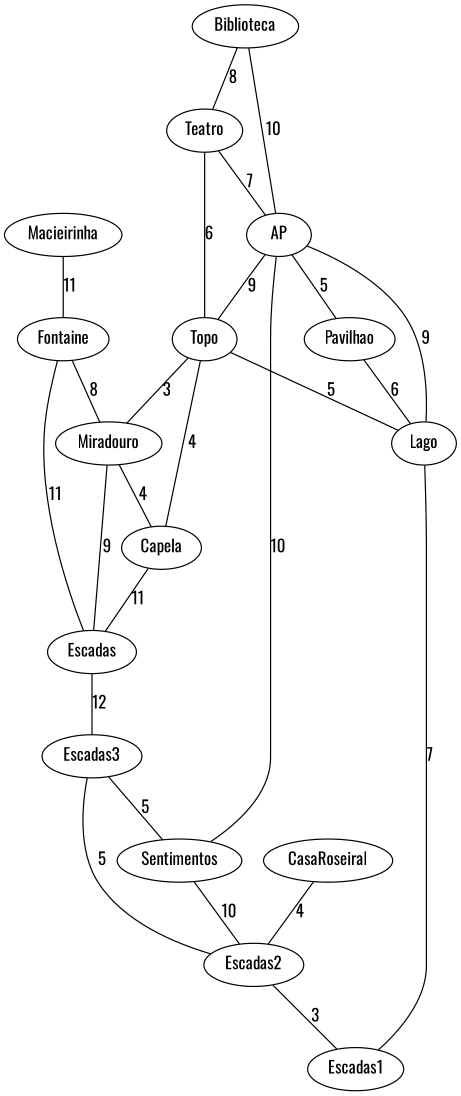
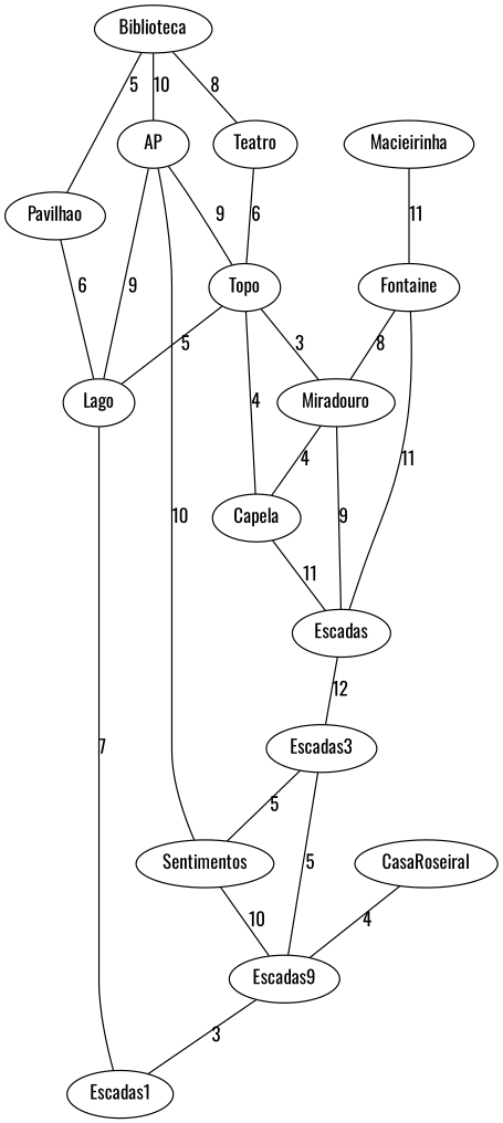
  graph {
    fontname=Oswald
    node [fontname=Oswald]
    edge [fontname=Oswald]
    Biblioteca
    Teatro
    AP
    Topo
    Pavilhao
    Lago
    Sentimentos
    Miradouro
    Capela
    Escadas1
    n11 [label=Escadas]
    Macieirinha
    Fontaine
    Escadas3
-   Escadas2
+   Escadas2 [label=Escadas9]
    CasaRoseiral
    Biblioteca -- Teatro [label=8]
    Biblioteca -- AP [label=10]
-   Teatro -- AP [label=7]
    Teatro -- Topo [label=6]
    AP -- Topo [label=9]
-   AP -- Pavilhao [label=5]
+   Biblioteca -- Pavilhao [label=5]
    AP -- Lago [label=9]
    AP -- Sentimentos [label=10]
    Topo -- Lago [label=5]
    Topo -- Miradouro [label=3]
    Topo -- Capela [label=4]
    Pavilhao -- Lago [label=6]
    Lago -- Escadas1 [label=7]
    Sentimentos -- Escadas2 [label=10]
    Miradouro -- Capela [label=4]
    Miradouro -- n11 [label=9]
    Capela -- n11 [label=11]
    n11 -- Escadas3 [label=12]
    Macieirinha -- Fontaine [label=11]
    Fontaine -- Miradouro [label=8]
    Fontaine -- n11 [label=11]
    Escadas3 -- Sentimentos [label=5]
    Escadas3 -- Escadas2 [label=5]
    Escadas2 -- Escadas1 [label=3]
    CasaRoseiral -- Escadas2 [label=4]
  }
